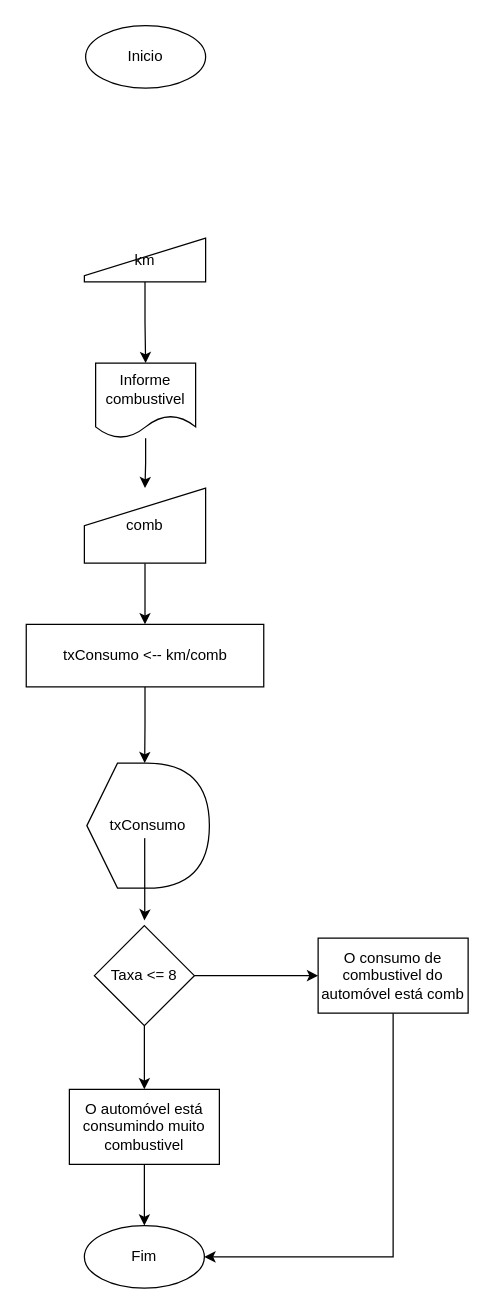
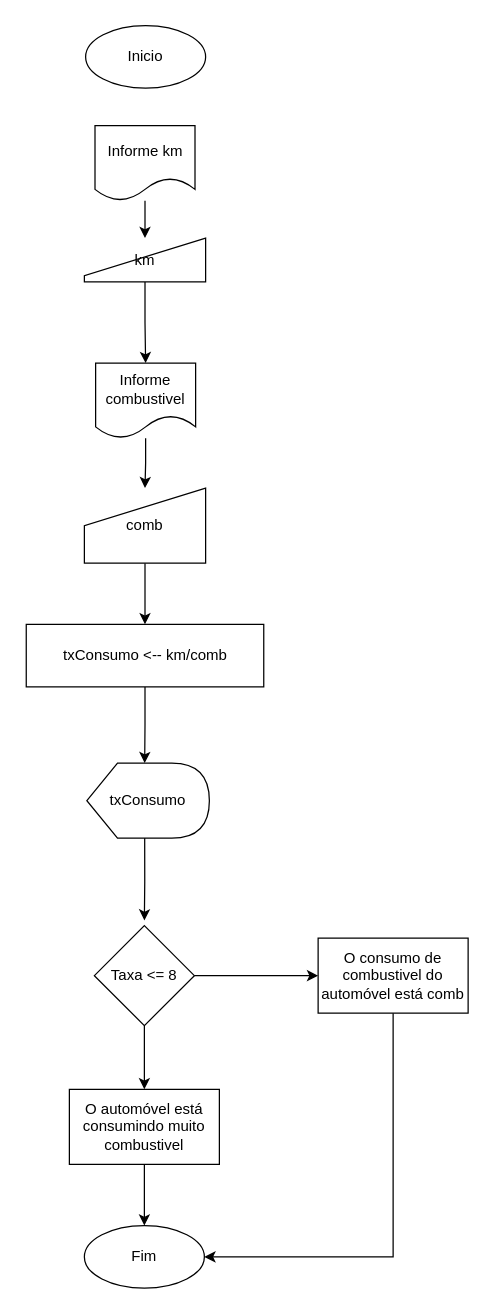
  <mxCell id="0" />
  <mxCell id="1" parent="0" />
  <mxCell id="2" value="Inicio" style="ellipse;whiteSpace=wrap;html=1;" vertex="1" parent="1"><mxGeometry x="68" y="20" width="96" height="50" as="geometry" /></mxCell>
  <mxCell id="3" style="edgeStyle=orthogonalEdgeStyle;rounded=0;orthogonalLoop=1;jettySize=auto;html=1;exitX=0.5;exitY=1;exitDx=0;exitDy=0;entryX=0.5;entryY=0;entryDx=0;entryDy=0;" edge="1" parent="1" source="4" target="12"><mxGeometry relative="1" as="geometry" /></mxCell>
  <mxCell id="4" value="km&lt;div&gt;&lt;/div&gt;" style="shape=manualInput;whiteSpace=wrap;html=1;" vertex="1" parent="1"><mxGeometry x="67" y="190" width="97" height="35" as="geometry" /></mxCell>
  <mxCell id="5" value="txConsumo &amp;lt;-- km/comb" style="rounded=0;whiteSpace=wrap;html=1;" vertex="1" parent="1"><mxGeometry x="20.5" y="499" width="190" height="50" as="geometry" /></mxCell>
- <mxCell id="8" value="txConsumo" style="shape=display;whiteSpace=wrap;html=1;" vertex="1" parent="1"><mxGeometry x="69" y="610" width="98" height="100" as="geometry" /></mxCell>
+ <mxCell id="6" style="edgeStyle=orthogonalEdgeStyle;rounded=0;orthogonalLoop=1;jettySize=auto;html=1;entryX=0.5;entryY=0;entryDx=0;entryDy=0;" edge="1" parent="1" source="7" target="4"><mxGeometry relative="1" as="geometry" /></mxCell>
+ <mxCell id="7" value="Informe km" style="shape=document;whiteSpace=wrap;html=1;boundedLbl=1;" vertex="1" parent="1"><mxGeometry x="75.5" y="100" width="80" height="60" as="geometry" /></mxCell>
+ <mxCell id="8" value="txConsumo" style="shape=display;whiteSpace=wrap;html=1;" vertex="1" parent="1"><mxGeometry x="69" y="610" width="98" height="60" as="geometry" /></mxCell>
  <mxCell id="9" style="edgeStyle=orthogonalEdgeStyle;rounded=0;orthogonalLoop=1;jettySize=auto;html=1;exitX=0.5;exitY=1;exitDx=0;exitDy=0;entryX=0;entryY=0;entryDx=46.25;entryDy=0;entryPerimeter=0;" edge="1" parent="1" source="5" target="8"><mxGeometry relative="1" as="geometry" /></mxCell>
  <mxCell id="10" value="Fim" style="ellipse;whiteSpace=wrap;html=1;" vertex="1" parent="1"><mxGeometry x="67" y="980" width="96" height="50" as="geometry" /></mxCell>
  <mxCell id="11" style="edgeStyle=orthogonalEdgeStyle;rounded=0;orthogonalLoop=1;jettySize=auto;html=1;entryX=0.5;entryY=0;entryDx=0;entryDy=0;" edge="1" parent="1" source="12" target="14"><mxGeometry relative="1" as="geometry" /></mxCell>
  <mxCell id="12" value="Informe combustivel" style="shape=document;whiteSpace=wrap;html=1;boundedLbl=1;" vertex="1" parent="1"><mxGeometry x="76" y="290" width="80" height="60" as="geometry" /></mxCell>
  <mxCell id="13" style="edgeStyle=orthogonalEdgeStyle;rounded=0;orthogonalLoop=1;jettySize=auto;html=1;exitX=0.5;exitY=1;exitDx=0;exitDy=0;entryX=0.5;entryY=0;entryDx=0;entryDy=0;" edge="1" parent="1" source="14" target="5"><mxGeometry relative="1" as="geometry" /></mxCell>
  <mxCell id="14" value="comb&lt;div&gt;&lt;/div&gt;" style="shape=manualInput;whiteSpace=wrap;html=1;" vertex="1" parent="1"><mxGeometry x="67" y="390" width="97" height="60" as="geometry" /></mxCell>
  <mxCell id="15" style="edgeStyle=orthogonalEdgeStyle;rounded=0;orthogonalLoop=1;jettySize=auto;html=1;exitX=1;exitY=0.5;exitDx=0;exitDy=0;entryX=0;entryY=0.5;entryDx=0;entryDy=0;" edge="1" parent="1" source="17" target="22"><mxGeometry relative="1" as="geometry" /></mxCell>
  <mxCell id="16" style="edgeStyle=orthogonalEdgeStyle;rounded=0;orthogonalLoop=1;jettySize=auto;html=1;exitX=0.5;exitY=1;exitDx=0;exitDy=0;entryX=0.5;entryY=0;entryDx=0;entryDy=0;" edge="1" parent="1" source="17" target="20"><mxGeometry relative="1" as="geometry" /></mxCell>
  <mxCell id="17" value="Taxa &amp;lt;= 8" style="rhombus;whiteSpace=wrap;html=1;" vertex="1" parent="1"><mxGeometry x="75" y="740" width="80" height="80" as="geometry" /></mxCell>
  <mxCell id="18" style="edgeStyle=orthogonalEdgeStyle;rounded=0;orthogonalLoop=1;jettySize=auto;html=1;exitX=0;exitY=0;exitDx=46.25;exitDy=60;exitPerimeter=0;entryX=0.5;entryY=-0.052;entryDx=0;entryDy=0;entryPerimeter=0;" edge="1" parent="1" source="8" target="17"><mxGeometry relative="1" as="geometry" /></mxCell>
  <mxCell id="19" style="edgeStyle=orthogonalEdgeStyle;rounded=0;orthogonalLoop=1;jettySize=auto;html=1;exitX=0.5;exitY=1;exitDx=0;exitDy=0;entryX=0.5;entryY=0;entryDx=0;entryDy=0;" edge="1" parent="1" source="20" target="10"><mxGeometry relative="1" as="geometry" /></mxCell>
  <mxCell id="20" value="O automóvel está consumindo muito combustivel" style="rounded=0;whiteSpace=wrap;html=1;" vertex="1" parent="1"><mxGeometry x="55" y="871" width="120" height="60" as="geometry" /></mxCell>
  <mxCell id="21" style="edgeStyle=orthogonalEdgeStyle;rounded=0;orthogonalLoop=1;jettySize=auto;html=1;exitX=0.5;exitY=1;exitDx=0;exitDy=0;entryX=1;entryY=0.5;entryDx=0;entryDy=0;" edge="1" parent="1" source="22" target="10"><mxGeometry relative="1" as="geometry" /></mxCell>
  <mxCell id="22" value="O consumo de combustivel do automóvel está comb" style="rounded=0;whiteSpace=wrap;html=1;" vertex="1" parent="1"><mxGeometry x="254" y="750" width="120" height="60" as="geometry" /></mxCell>
